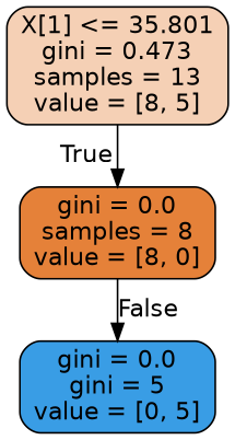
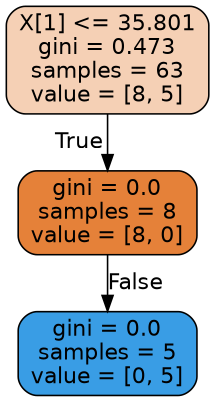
  digraph {
    node [color=black fontname=helvetica shape=box style="filled, rounded"]
    edge [fontname=helvetica labeldistance=2.5]
-   n1 [fillcolor="#f5d0b5" label="X[1] <= 35.801\ngini = 0.473\nsamples = 13\nvalue = [8, 5]"]
+   n1 [fillcolor="#f5d0b5" label="X[1] <= 35.801\ngini = 0.473\nsamples = 63\nvalue = [8, 5]"]
    n2 [fillcolor="#e58139" label="gini = 0.0\nsamples = 8\nvalue = [8, 0]"]
-   n3 [fillcolor="#399de5" label="gini = 0.0\ngini = 5\nvalue = [0, 5]"]
+   n3 [fillcolor="#399de5" label="gini = 0.0\nsamples = 5\nvalue = [0, 5]"]
    n1 -> n2 [headlabel=True labelangle=45]
    n2 -> n3 [headlabel=False labelangle=-45]
  }
